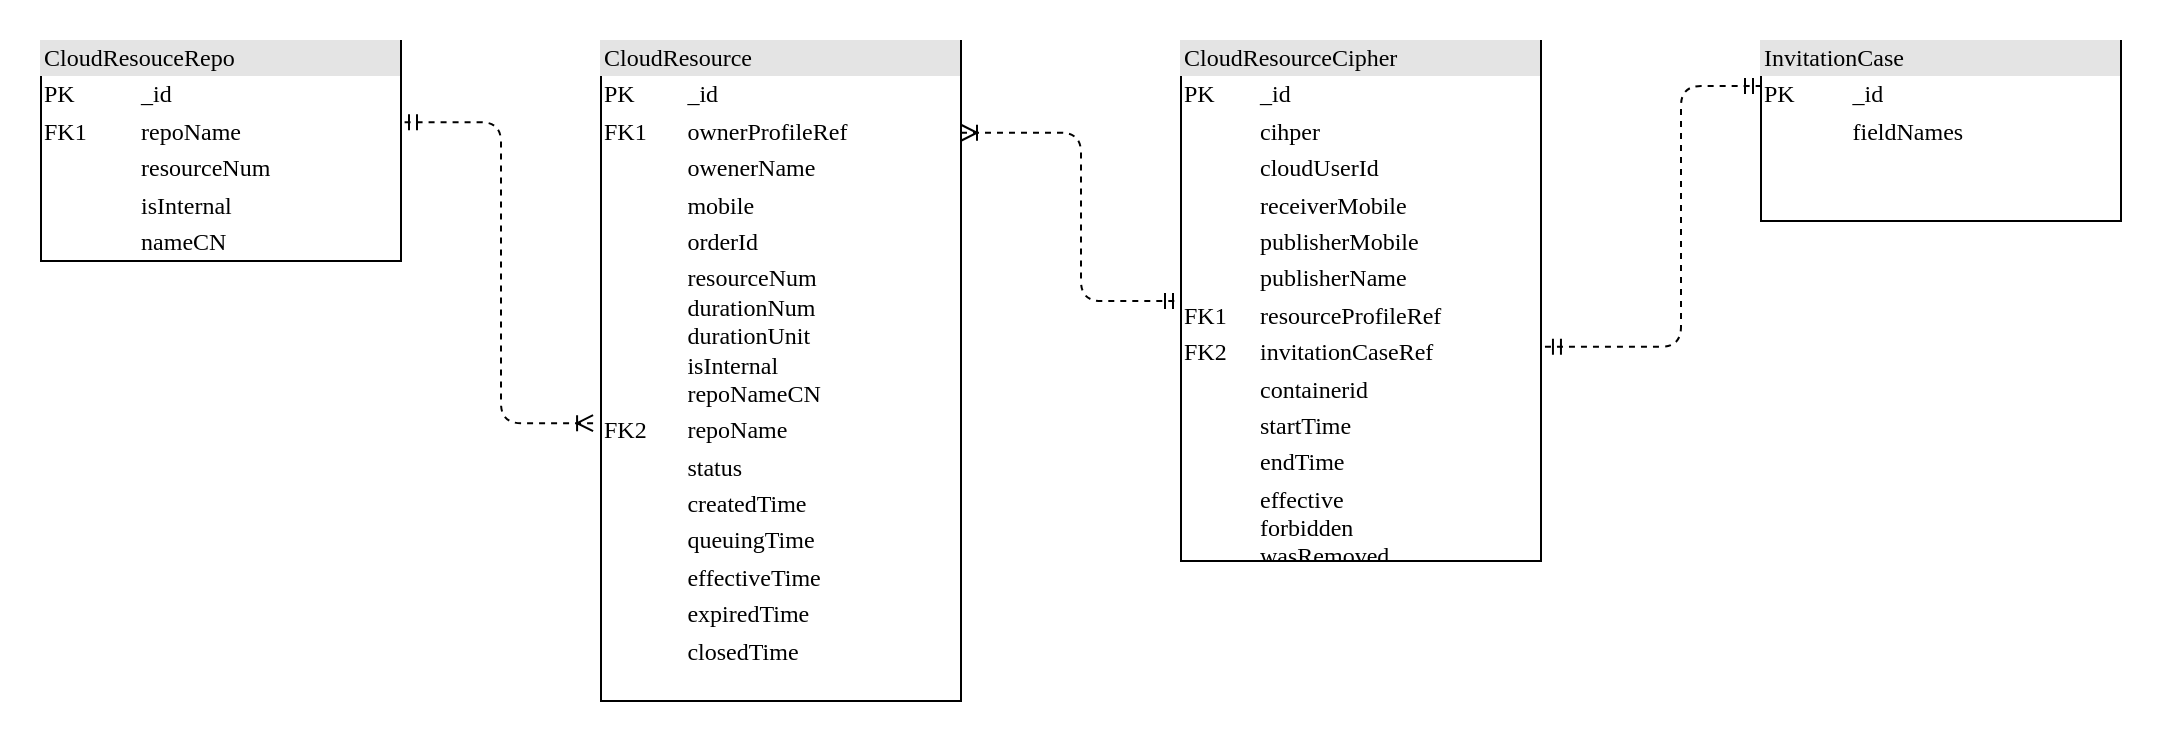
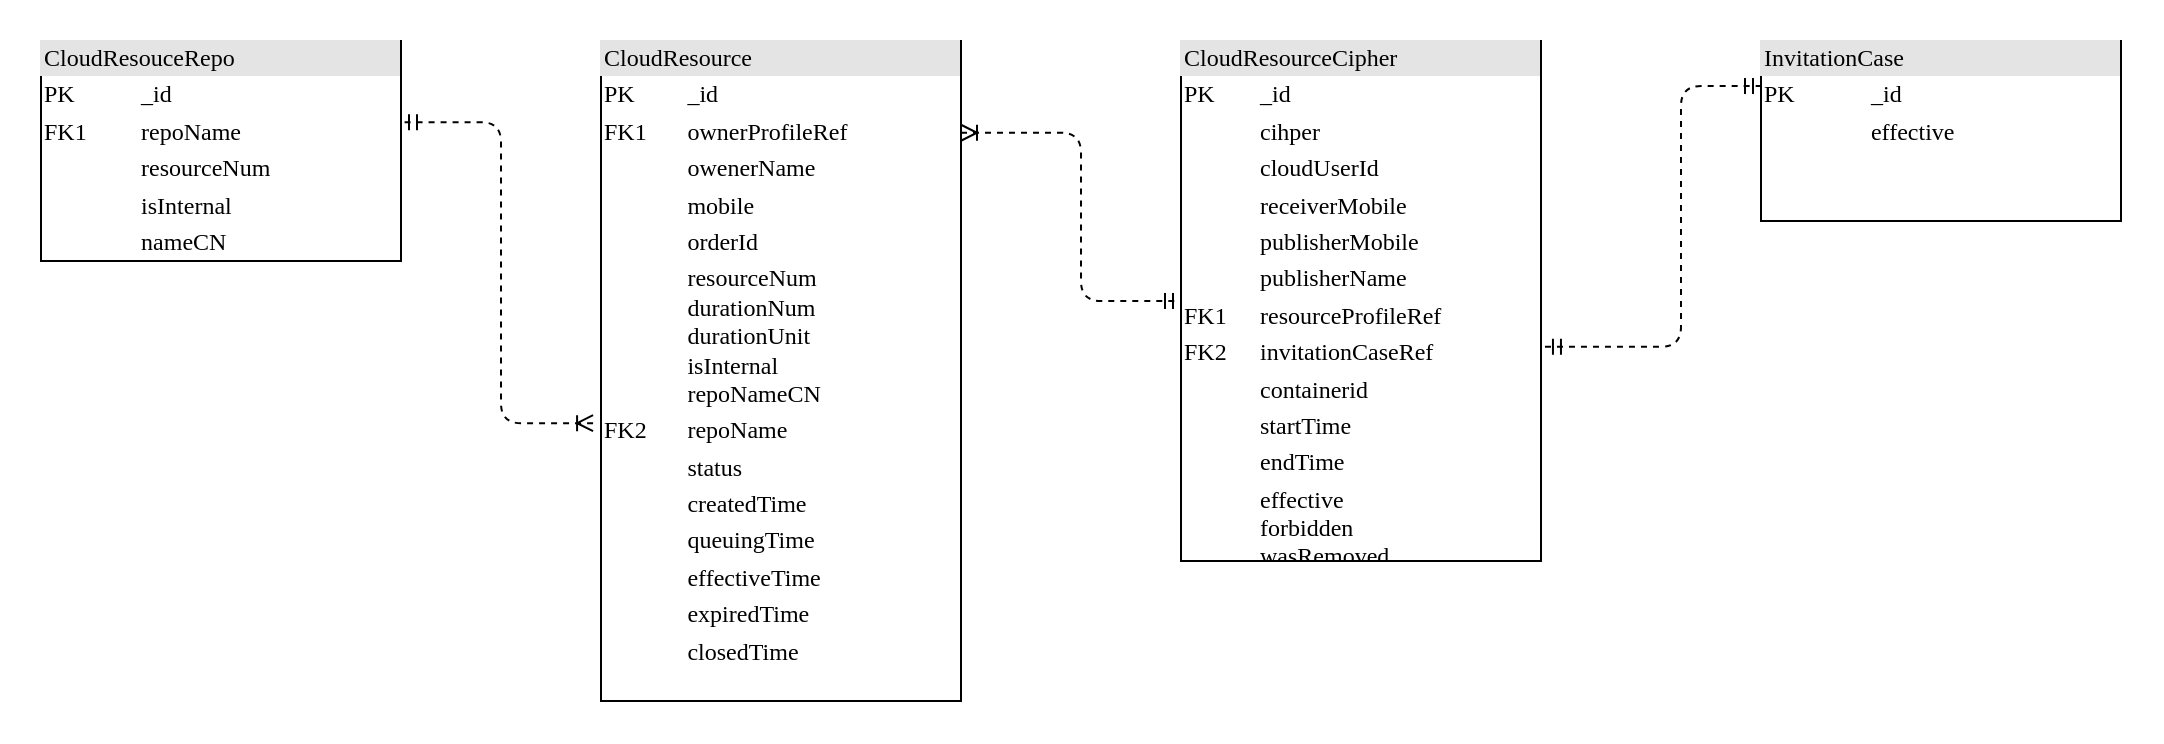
  <mxCell id="0" />
  <mxCell id="1" parent="0" />
  <mxCell id="2" style="edgeStyle=orthogonalEdgeStyle;html=1;exitX=-0.022;exitY=0.579;entryX=1;entryY=0.369;dashed=1;labelBackgroundColor=none;startArrow=ERoneToMany;endArrow=ERmandOne;fontFamily=Verdana;fontSize=12;align=left;exitDx=0;exitDy=0;exitPerimeter=0;entryDx=0;entryDy=0;entryPerimeter=0;endFill=0;startFill=0;" parent="1" source="4" target="7" edge="1"><mxGeometry relative="1" as="geometry" /></mxCell>
  <mxCell id="3" style="edgeStyle=orthogonalEdgeStyle;html=1;entryX=0;entryY=0.5;labelBackgroundColor=none;startArrow=ERoneToMany;endArrow=ERmandOne;fontFamily=Verdana;fontSize=12;align=left;dashed=1;exitX=1;exitY=0.139;exitDx=0;exitDy=0;entryDx=0;entryDy=0;exitPerimeter=0;endFill=0;startFill=0;" parent="1" source="4" target="6" edge="1"><mxGeometry relative="1" as="geometry"><mxPoint x="540" y="40.02" as="targetPoint" /><Array as="points"><mxPoint x="540" y="66" /><mxPoint x="540" y="150" /></Array></mxGeometry></mxCell>
  <mxCell id="4" value="&lt;div style=&quot;box-sizing: border-box ; width: 100% ; background: #e4e4e4 ; padding: 2px&quot;&gt;CloudResource&lt;/div&gt;&lt;table style=&quot;width: 100% ; font-size: 1em&quot; cellpadding=&quot;2&quot; cellspacing=&quot;0&quot;&gt;&lt;tbody&gt;&lt;tr&gt;&lt;td&gt;PK&lt;/td&gt;&lt;td&gt;_id&lt;/td&gt;&lt;/tr&gt;&lt;tr&gt;&lt;td&gt;FK1&lt;/td&gt;&lt;td&gt;ownerProfileRef&lt;/td&gt;&lt;/tr&gt;&lt;tr&gt;&lt;td&gt;&lt;/td&gt;&lt;td&gt;owenerName&lt;/td&gt;&lt;/tr&gt;&lt;tr&gt;&lt;td&gt;&lt;br&gt;&lt;/td&gt;&lt;td&gt;mobile&lt;/td&gt;&lt;/tr&gt;&lt;tr&gt;&lt;td&gt;&lt;br&gt;&lt;/td&gt;&lt;td&gt;orderId&lt;br&gt;&lt;/td&gt;&lt;/tr&gt;&lt;tr&gt;&lt;td&gt;&lt;br&gt;&lt;/td&gt;&lt;td&gt;resourceNum&lt;br&gt;durationNum&lt;br&gt;durationUnit&lt;br&gt;isInternal&lt;br&gt;repoNameCN&lt;/td&gt;&lt;/tr&gt;&lt;tr&gt;&lt;td&gt;FK2&lt;/td&gt;&lt;td&gt;repoName&lt;/td&gt;&lt;/tr&gt;&lt;tr&gt;&lt;td&gt;&lt;br&gt;&lt;/td&gt;&lt;td&gt;status&lt;br&gt;&lt;/td&gt;&lt;/tr&gt;&lt;tr&gt;&lt;td&gt;&lt;br&gt;&lt;/td&gt;&lt;td&gt;createdTime&lt;br&gt;&lt;/td&gt;&lt;/tr&gt;&lt;tr&gt;&lt;td&gt;&lt;br&gt;&lt;/td&gt;&lt;td&gt;queuingTime&lt;br&gt;&lt;/td&gt;&lt;/tr&gt;&lt;tr&gt;&lt;td&gt;&lt;br&gt;&lt;/td&gt;&lt;td&gt;effectiveTime&lt;br&gt;&lt;/td&gt;&lt;/tr&gt;&lt;tr&gt;&lt;td&gt;&lt;br&gt;&lt;/td&gt;&lt;td&gt;expiredTime&lt;br&gt;&lt;/td&gt;&lt;/tr&gt;&lt;tr&gt;&lt;td&gt;&lt;br&gt;&lt;/td&gt;&lt;td&gt;closedTime&lt;br&gt;&lt;/td&gt;&lt;/tr&gt;&lt;tr&gt;&lt;td&gt;&lt;br&gt;&lt;/td&gt;&lt;td&gt;&lt;br&gt;&lt;/td&gt;&lt;/tr&gt;&lt;/tbody&gt;&lt;/table&gt;" style="verticalAlign=top;align=left;overflow=fill;html=1;rounded=0;shadow=0;comic=0;labelBackgroundColor=none;strokeWidth=1;fontFamily=Verdana;fontSize=12" parent="1" vertex="1"><mxGeometry x="300" y="20" width="180" height="330" as="geometry" /></mxCell>
- <mxCell id="5" value="&lt;div style=&quot;box-sizing:border-box;width:100%;background:#e4e4e4;padding:2px;&quot;&gt;InvitationCase&lt;/div&gt;&lt;table style=&quot;width:100%;font-size:1em;&quot; cellpadding=&quot;2&quot; cellspacing=&quot;0&quot;&gt;&lt;tbody&gt;&lt;tr&gt;&lt;td&gt;PK&lt;/td&gt;&lt;td&gt;_id&lt;/td&gt;&lt;/tr&gt;&lt;tr&gt;&lt;td&gt;&lt;br&gt;&lt;/td&gt;&lt;td&gt;fieldNames&lt;/td&gt;&lt;/tr&gt;&lt;tr&gt;&lt;td&gt;&lt;/td&gt;&lt;td&gt;&lt;br&gt;&lt;/td&gt;&lt;/tr&gt;&lt;/tbody&gt;&lt;/table&gt;" style="verticalAlign=top;align=left;overflow=fill;html=1;rounded=0;shadow=0;comic=0;labelBackgroundColor=none;strokeWidth=1;fontFamily=Verdana;fontSize=12" parent="1" vertex="1"><mxGeometry x="880" y="20" width="180" height="90" as="geometry" /></mxCell>
+ <mxCell id="5" value="&lt;div style=&quot;box-sizing:border-box;width:100%;background:#e4e4e4;padding:2px;&quot;&gt;InvitationCase&lt;/div&gt;&lt;table style=&quot;width:100%;font-size:1em;&quot; cellpadding=&quot;2&quot; cellspacing=&quot;0&quot;&gt;&lt;tbody&gt;&lt;tr&gt;&lt;td&gt;PK&lt;/td&gt;&lt;td&gt;_id&lt;/td&gt;&lt;/tr&gt;&lt;tr&gt;&lt;td&gt;&lt;br&gt;&lt;/td&gt;&lt;td&gt;effective&lt;/td&gt;&lt;/tr&gt;&lt;tr&gt;&lt;td&gt;&lt;/td&gt;&lt;td&gt;&lt;br&gt;&lt;/td&gt;&lt;/tr&gt;&lt;/tbody&gt;&lt;/table&gt;" style="verticalAlign=top;align=left;overflow=fill;html=1;rounded=0;shadow=0;comic=0;labelBackgroundColor=none;strokeWidth=1;fontFamily=Verdana;fontSize=12" parent="1" vertex="1"><mxGeometry x="880" y="20" width="180" height="90" as="geometry" /></mxCell>
  <mxCell id="6" value="&lt;div style=&quot;box-sizing: border-box ; width: 100% ; background: #e4e4e4 ; padding: 2px&quot;&gt;CloudResourceCipher&lt;br&gt;&lt;/div&gt;&lt;table style=&quot;width: 100% ; font-size: 1em&quot; cellpadding=&quot;2&quot; cellspacing=&quot;0&quot;&gt;&lt;tbody&gt;&lt;tr&gt;&lt;td&gt;PK&lt;/td&gt;&lt;td&gt;_id&lt;/td&gt;&lt;/tr&gt;&lt;tr&gt;&lt;td&gt;&lt;br&gt;&lt;/td&gt;&lt;td&gt;cihper&lt;/td&gt;&lt;/tr&gt;&lt;tr&gt;&lt;td&gt;&lt;/td&gt;&lt;td&gt;cloudUserId&lt;/td&gt;&lt;/tr&gt;&lt;tr&gt;&lt;td&gt;&lt;br&gt;&lt;/td&gt;&lt;td&gt;receiverMobile&lt;br&gt;&lt;/td&gt;&lt;/tr&gt;&lt;tr&gt;&lt;td&gt;&lt;br&gt;&lt;/td&gt;&lt;td&gt;publisherMobile&lt;br&gt;&lt;/td&gt;&lt;/tr&gt;&lt;tr&gt;&lt;td&gt;&lt;br&gt;&lt;/td&gt;&lt;td&gt;publisherName&lt;br&gt;&lt;/td&gt;&lt;/tr&gt;&lt;tr&gt;&lt;td&gt;FK1&lt;br&gt;&lt;/td&gt;&lt;td&gt;resourceProfileRef&lt;br&gt;&lt;/td&gt;&lt;/tr&gt;&lt;tr&gt;&lt;td&gt;FK2&lt;br&gt;&lt;/td&gt;&lt;td&gt;invitationCaseRef&lt;br&gt;&lt;/td&gt;&lt;/tr&gt;&lt;tr&gt;&lt;td&gt;&lt;br&gt;&lt;/td&gt;&lt;td&gt;containerid&lt;/td&gt;&lt;/tr&gt;&lt;tr&gt;&lt;td&gt;&lt;br&gt;&lt;/td&gt;&lt;td&gt;startTime&lt;br&gt;&lt;/td&gt;&lt;/tr&gt;&lt;tr&gt;&lt;td&gt;&lt;br&gt;&lt;/td&gt;&lt;td&gt;endTime&lt;br&gt;&lt;/td&gt;&lt;/tr&gt;&lt;tr&gt;&lt;td&gt;&lt;br&gt;&lt;/td&gt;&lt;td&gt;effective&lt;br&gt;forbidden&lt;br&gt;wasRemoved&lt;br&gt;&lt;/td&gt;&lt;/tr&gt;&lt;/tbody&gt;&lt;/table&gt;" style="verticalAlign=top;align=left;overflow=fill;html=1;rounded=0;shadow=0;comic=0;labelBackgroundColor=none;strokeWidth=1;fontFamily=Verdana;fontSize=12" parent="1" vertex="1"><mxGeometry x="590" y="20" width="180" height="260" as="geometry" /></mxCell>
  <mxCell id="7" value="&lt;div style=&quot;box-sizing: border-box ; width: 100% ; background: #e4e4e4 ; padding: 2px&quot;&gt;CloudResouceRepo&lt;/div&gt;&lt;table style=&quot;width: 100% ; font-size: 1em&quot; cellpadding=&quot;2&quot; cellspacing=&quot;0&quot;&gt;&lt;tbody&gt;&lt;tr&gt;&lt;td&gt;PK&lt;/td&gt;&lt;td&gt;_id&lt;/td&gt;&lt;/tr&gt;&lt;tr&gt;&lt;td&gt;FK1&lt;/td&gt;&lt;td&gt;repoName&lt;/td&gt;&lt;/tr&gt;&lt;tr&gt;&lt;td&gt;&lt;/td&gt;&lt;td&gt;resourceNum&lt;/td&gt;&lt;/tr&gt;&lt;tr&gt;&lt;td&gt;&lt;br&gt;&lt;/td&gt;&lt;td&gt;isInternal&lt;br&gt;&lt;/td&gt;&lt;/tr&gt;&lt;tr&gt;&lt;td&gt;&lt;br&gt;&lt;/td&gt;&lt;td&gt;nameCN&lt;br&gt;&lt;/td&gt;&lt;/tr&gt;&lt;/tbody&gt;&lt;/table&gt;" style="verticalAlign=top;align=left;overflow=fill;html=1;rounded=0;shadow=0;comic=0;labelBackgroundColor=none;strokeWidth=1;fontFamily=Verdana;fontSize=12" parent="1" vertex="1"><mxGeometry x="20" y="20" width="180" height="110" as="geometry" /></mxCell>
  <mxCell id="8" style="edgeStyle=orthogonalEdgeStyle;html=1;labelBackgroundColor=none;startArrow=ERmandOne;endArrow=ERmandOne;fontFamily=Verdana;fontSize=12;align=left;dashed=1;endFill=0;startFill=0;entryX=0;entryY=0.25;entryDx=0;entryDy=0;exitX=1.011;exitY=0.588;exitDx=0;exitDy=0;exitPerimeter=0;" edge="1" parent="1" source="6" target="5"><mxGeometry relative="1" as="geometry"><mxPoint x="790" y="170" as="sourcePoint" /><mxPoint x="900" y="170" as="targetPoint" /><Array as="points"><mxPoint x="840" y="173" /><mxPoint x="840" y="43" /></Array></mxGeometry></mxCell>
  <mxCell id="9" style="edgeStyle=none;curved=1;jumpSize=2;orthogonalLoop=1;jettySize=auto;html=1;exitX=0.5;exitY=0;exitDx=0;exitDy=0;startArrow=ERoneToMany;startFill=0;endArrow=ERmandOne;endFill=0;" edge="1" parent="1" source="5" target="5"><mxGeometry relative="1" as="geometry" /></mxCell>
